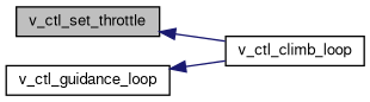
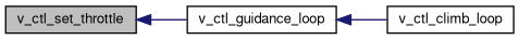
  digraph {
    rankdir=LR
    node [color=black fillcolor=white fontname=FreeSans fontsize=10 shape=record style=filled]
    edge [color=midnightblue dir=back fontname=FreeSans fontsize=10 labelfontname=FreeSans labelfontsize=10 style=solid]
    n1 [fillcolor=grey75 fontcolor=black height=0.2 label=v_ctl_set_throttle width=0.4]
    n2 [height=0.2 label=v_ctl_climb_loop width=0.4]
    n3 [height=0.2 label=v_ctl_guidance_loop width=0.4]
-   n1 -> n2
+   n1 -> n3
    n3 -> n2
  }
